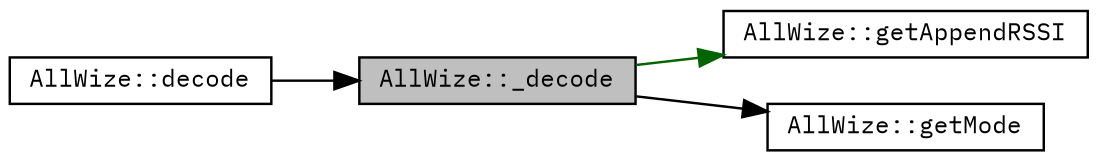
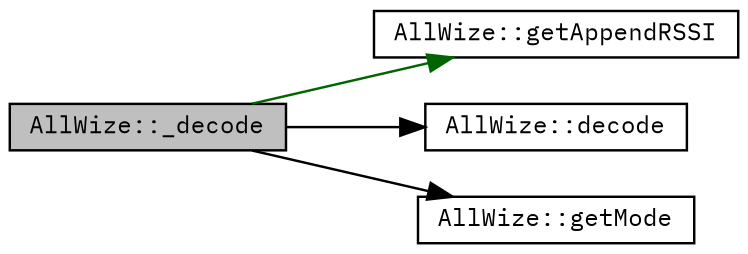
  digraph {
    fontname="IBM Plex Mono"
    rankdir=LR
    node [color=black fillcolor=white fontname="IBM Plex Mono" fontsize=10 shape=record style=filled]
    edge [color=black fontname="IBM Plex Mono" fontsize=10 labelfontname=Helvetica labelfontsize=10 style=solid]
    n1 [fillcolor=grey75 fontcolor=black height=0.2 label="AllWize::_decode" width=0.4]
    n2 [height=0.2 label="AllWize::getAppendRSSI" width=0.4]
    n3 [height=0.2 label="AllWize::decode" width=0.4]
    n4 [height=0.2 label="AllWize::getMode" width=0.4]
    n1 -> n2 [color=darkgreen]
-   n3 -> n1
+   n1 -> n3
    n1 -> n4
  }
